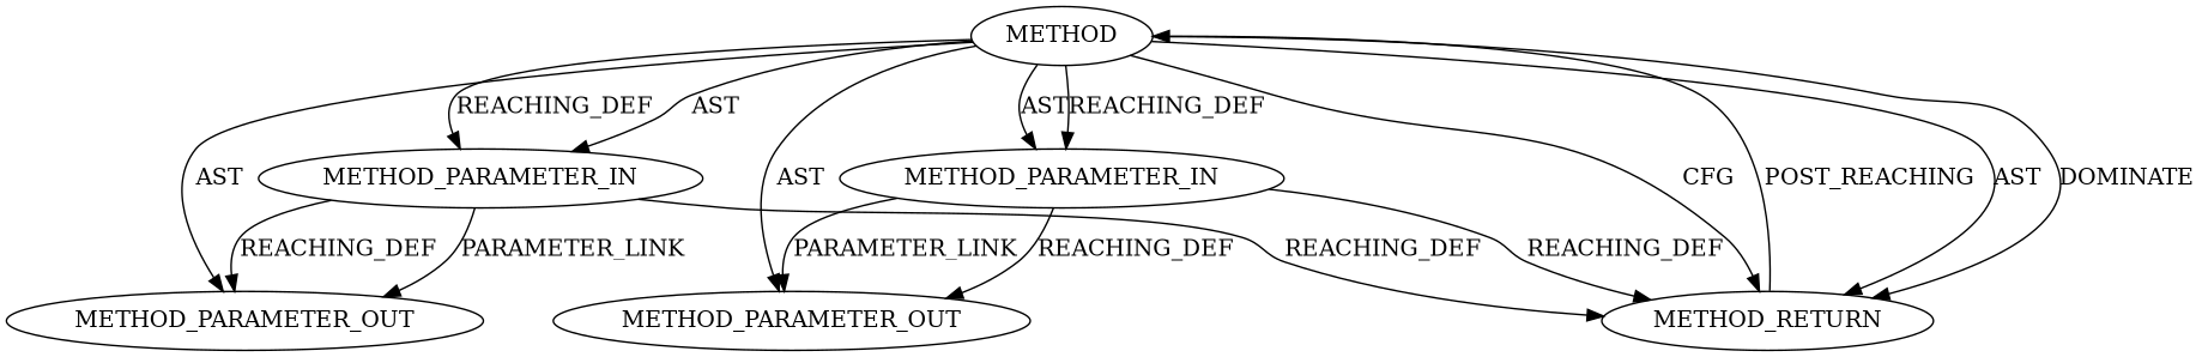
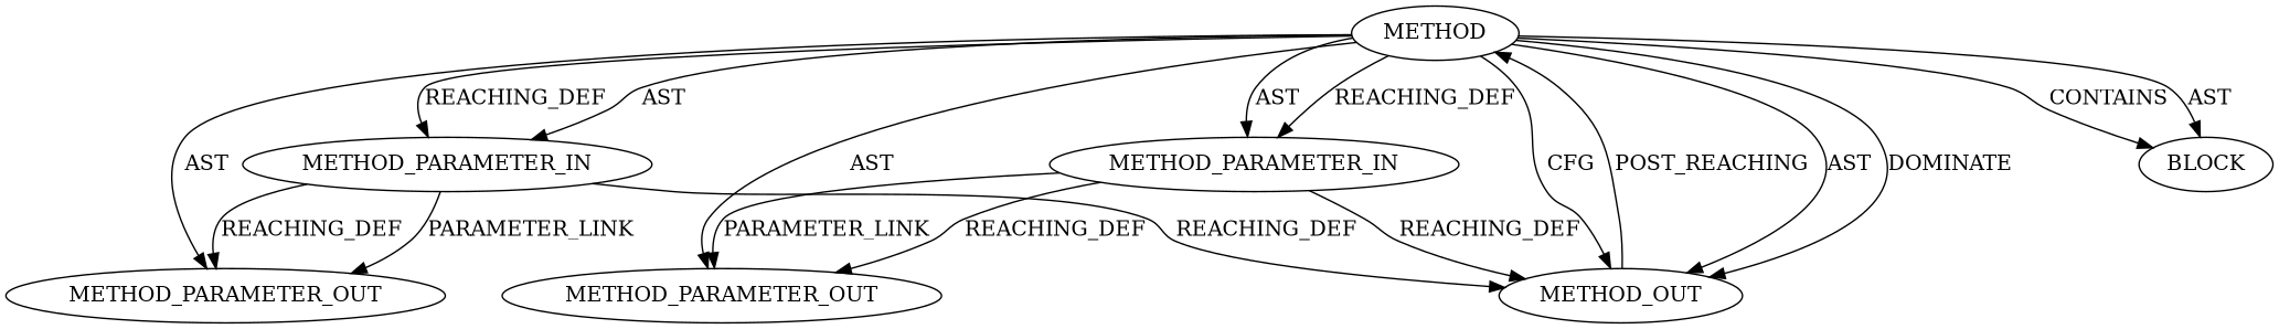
  digraph {
    fontname="DejaVu Serif"
    node [CODE=p1 EVALUATION_STRATEGY=BY_VALUE IS_VARIADIC=false ORDER=1 TYPE_FULL_NAME=ANY fontname="DejaVu Serif"]
    edge [fontname="DejaVu Serif"]
    n1 [INDEX=1 NAME=p1 label=METHOD_PARAMETER_OUT]
    n2 [CODE=p2 INDEX=2 NAME=p2 ORDER=2 label=METHOD_PARAMETER_IN]
-   n3 [CODE=RET ORDER=2 label=METHOD_RETURN IS_VARIADIC=""]
+   n3 [CODE=RET ORDER=2 label=METHOD_OUT IS_VARIADIC=""]
    n4 [CODE=p2 INDEX=2 NAME=p2 ORDER=2 label=METHOD_PARAMETER_OUT]
    n5 [AST_PARENT_FULL_NAME="<global>" AST_PARENT_TYPE=NAMESPACE_BLOCK CODE="<empty>" FILENAME="<empty>" FULL_NAME="<operator>.multiplication" IS_EXTERNAL=true NAME="<operator>.multiplication" ORDER=0 label=METHOD EVALUATION_STRATEGY="" IS_VARIADIC="" TYPE_FULL_NAME=""]
+   n6 [ARGUMENT_INDEX=1 CODE="<empty>" label=BLOCK EVALUATION_STRATEGY="" IS_VARIADIC=""]
    n7 [INDEX=1 NAME=p1 label=METHOD_PARAMETER_IN]
    n2 -> n3 [VARIABLE=p2 label=REACHING_DEF]
    n2 -> n4 [label=PARAMETER_LINK]
    n2 -> n4 [VARIABLE=p2 label=REACHING_DEF]
    n3 -> n5 [label=POST_REACHING]
    n5 -> n1 [label=AST]
    n5 -> n2 [label=AST]
    n5 -> n2 [label=REACHING_DEF]
    n5 -> n3 [label=AST]
    n5 -> n3 [label=DOMINATE]
    n5 -> n3 [label=CFG]
    n5 -> n4 [label=AST]
+   n5 -> n6 [label=CONTAINS]
+   n5 -> n6 [label=AST]
    n5 -> n7 [label=REACHING_DEF]
    n5 -> n7 [label=AST]
    n7 -> n1 [label=PARAMETER_LINK]
    n7 -> n1 [VARIABLE=p1 label=REACHING_DEF]
    n7 -> n3 [VARIABLE=p1 label=REACHING_DEF]
  }
